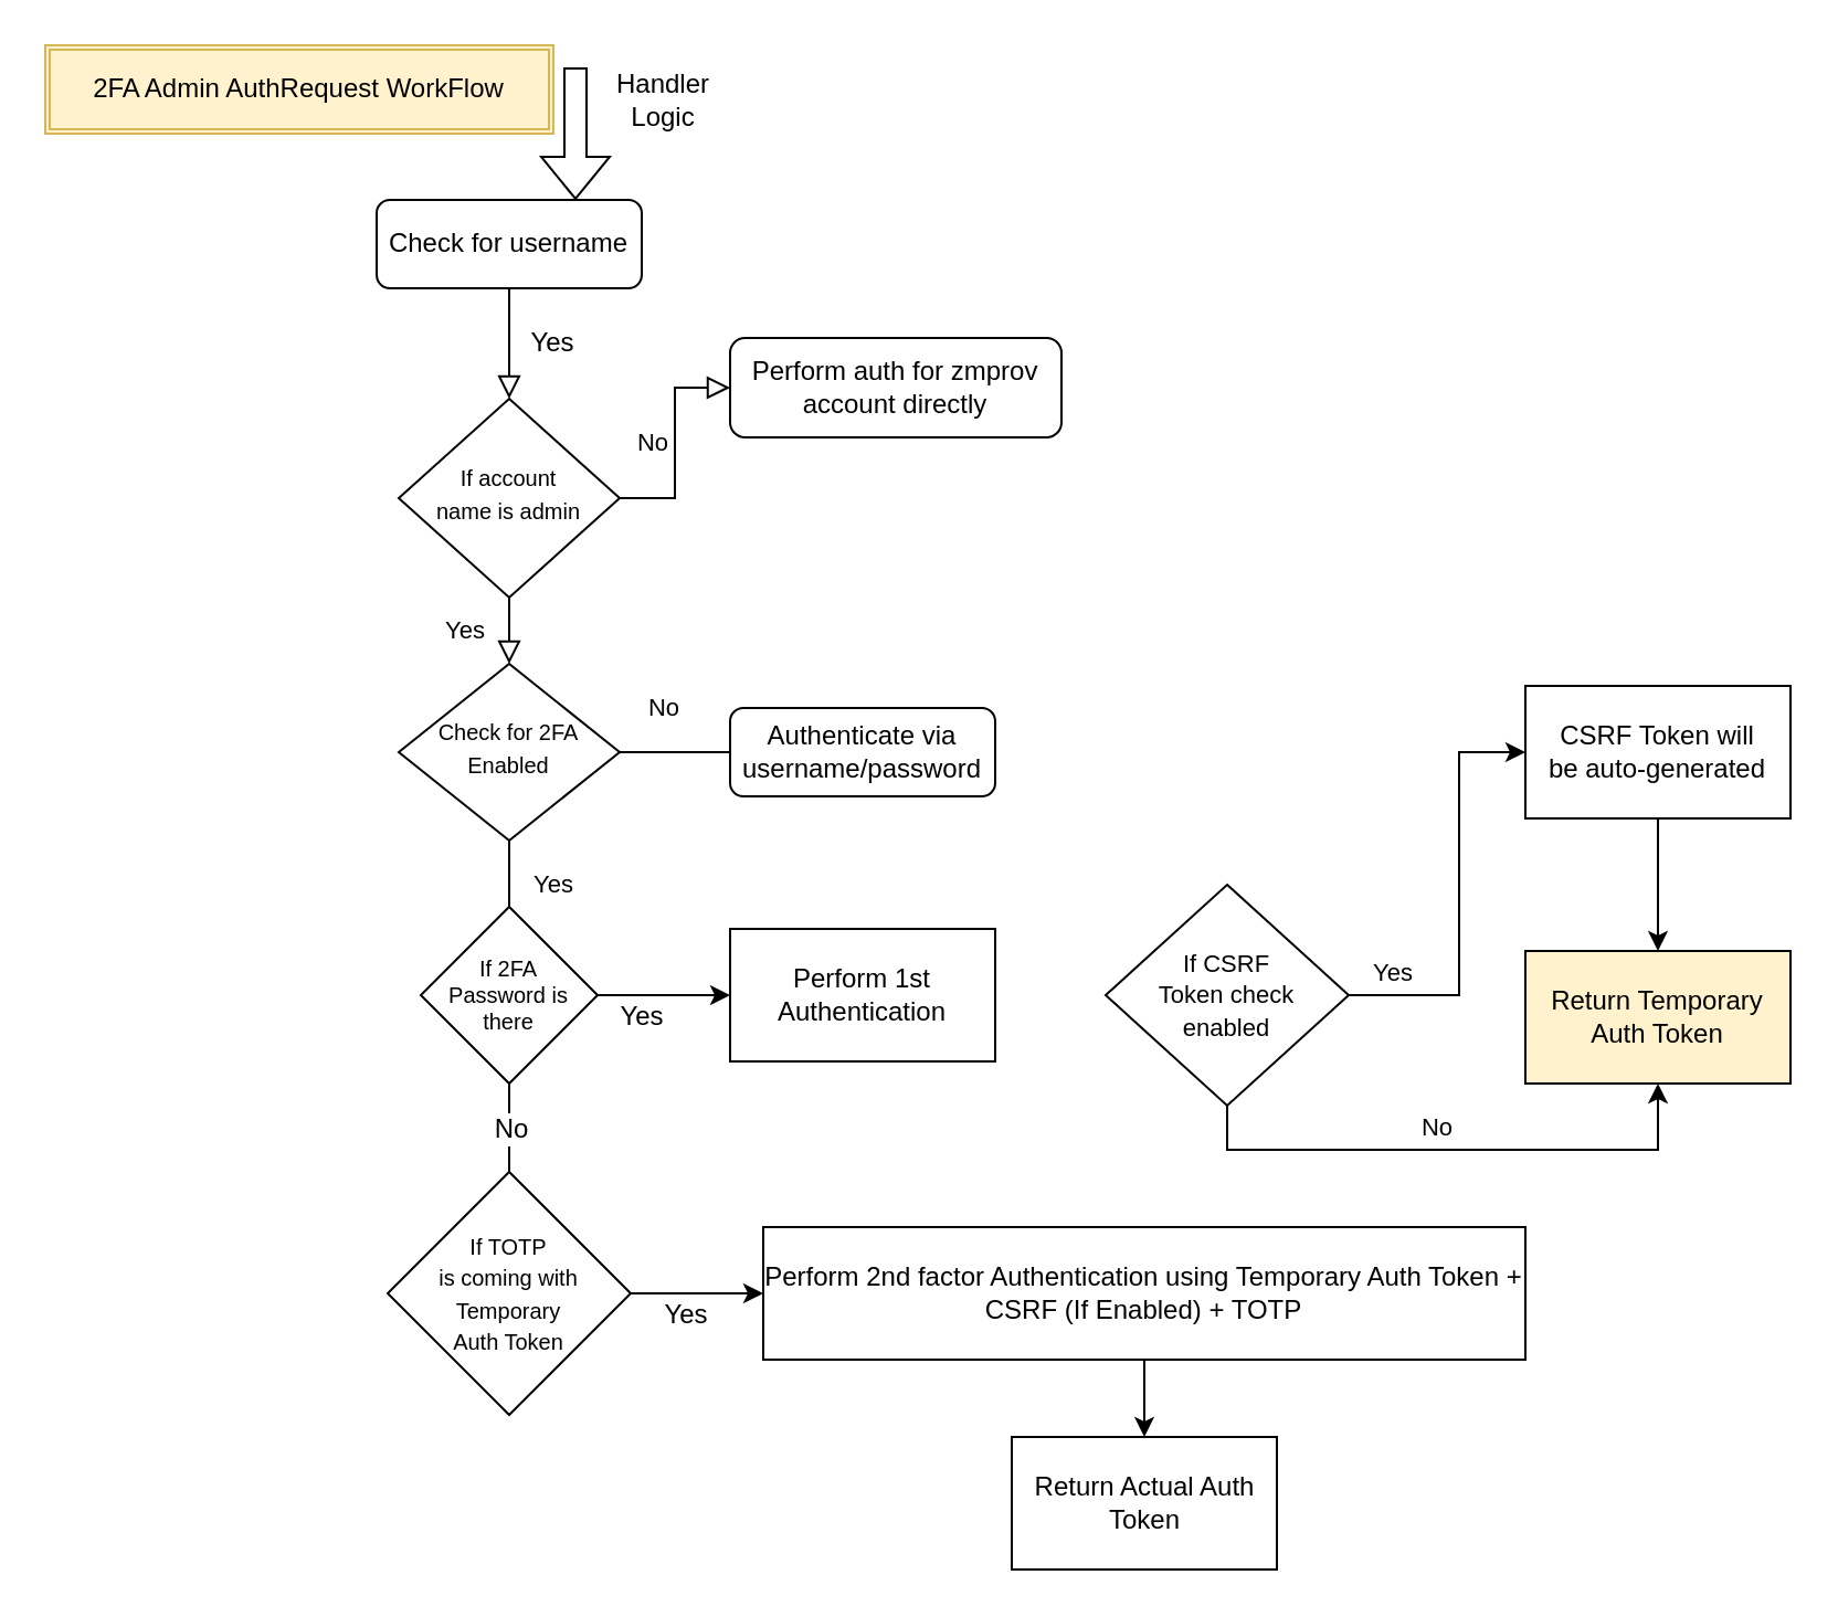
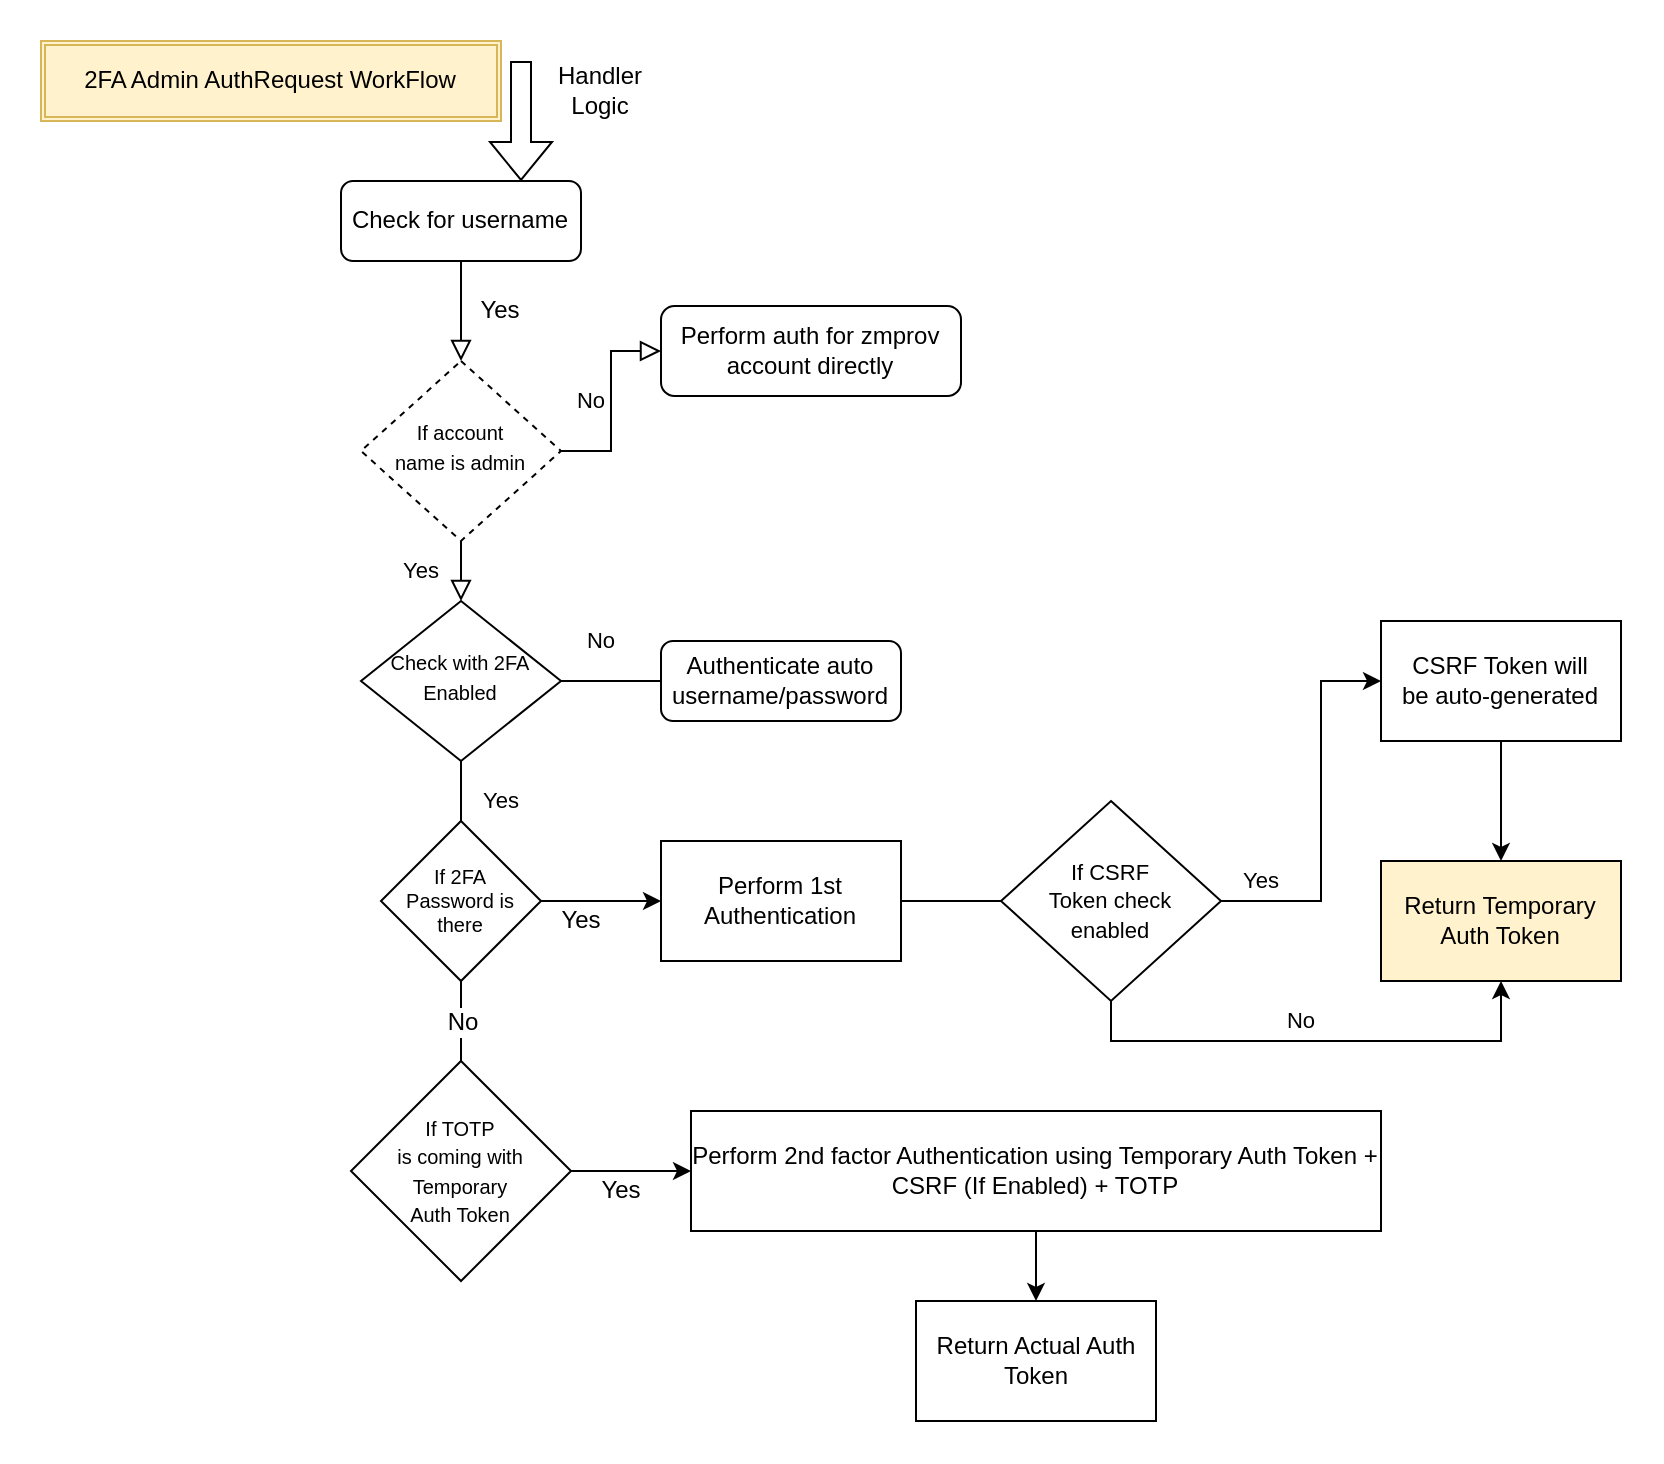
  <mxCell id="0" />
  <mxCell id="1" parent="0" />
  <mxCell id="2" value="" style="rounded=0;html=1;jettySize=auto;orthogonalLoop=1;fontSize=11;endArrow=block;endFill=0;endSize=8;strokeWidth=1;shadow=0;labelBackgroundColor=none;edgeStyle=orthogonalEdgeStyle;" parent="1" source="3" target="6" edge="1"><mxGeometry relative="1" as="geometry" /></mxCell>
  <mxCell id="3" value="Check for username" style="rounded=1;whiteSpace=wrap;html=1;fontSize=12;glass=0;strokeWidth=1;shadow=0;" parent="1" vertex="1"><mxGeometry x="170" y="90" width="120" height="40" as="geometry" /></mxCell>
  <mxCell id="4" value="Yes" style="rounded=0;html=1;jettySize=auto;orthogonalLoop=1;fontSize=11;endArrow=block;endFill=0;endSize=8;strokeWidth=1;shadow=0;labelBackgroundColor=none;edgeStyle=orthogonalEdgeStyle;" parent="1" source="6" target="10" edge="1"><mxGeometry y="20" relative="1" as="geometry"><mxPoint as="offset" /></mxGeometry></mxCell>
  <mxCell id="5" value="No" style="edgeStyle=orthogonalEdgeStyle;rounded=0;html=1;jettySize=auto;orthogonalLoop=1;fontSize=11;endArrow=block;endFill=0;endSize=8;strokeWidth=1;shadow=0;labelBackgroundColor=none;" parent="1" source="6" target="7" edge="1"><mxGeometry y="10" relative="1" as="geometry"><mxPoint as="offset" /></mxGeometry></mxCell>
- <mxCell id="6" value="&lt;font style=&quot;font-size: 10px&quot;&gt;If account &lt;br&gt;name is admin&lt;/font&gt;" style="rhombus;whiteSpace=wrap;html=1;shadow=0;fontFamily=Helvetica;fontSize=12;align=center;strokeWidth=1;spacing=6;spacingTop=-4;" parent="1" vertex="1"><mxGeometry x="180" y="180" width="100" height="90" as="geometry" /></mxCell>
+ <mxCell id="6" value="&lt;font style=&quot;font-size: 10px&quot;&gt;If account &lt;br&gt;name is admin&lt;/font&gt;" style="rhombus;whiteSpace=wrap;html=1;shadow=0;fontFamily=Helvetica;fontSize=12;align=center;strokeWidth=1;spacing=6;spacingTop=-4;dashed=1;" parent="1" vertex="1"><mxGeometry x="180" y="180" width="100" height="90" as="geometry" /></mxCell>
  <mxCell id="7" value="Perform auth for zmprov account directly" style="rounded=1;whiteSpace=wrap;html=1;fontSize=12;glass=0;strokeWidth=1;shadow=0;" parent="1" vertex="1"><mxGeometry x="330" y="152.5" width="150" height="45" as="geometry" /></mxCell>
  <mxCell id="8" value="Yes" style="rounded=0;html=1;jettySize=auto;orthogonalLoop=1;fontSize=11;endArrow=block;endFill=0;endSize=8;strokeWidth=1;shadow=0;labelBackgroundColor=none;edgeStyle=orthogonalEdgeStyle;" parent="1" source="10" edge="1"><mxGeometry x="-0.333" y="20" relative="1" as="geometry"><mxPoint as="offset" /><mxPoint x="230" y="440" as="targetPoint" /></mxGeometry></mxCell>
  <mxCell id="9" value="No" style="edgeStyle=orthogonalEdgeStyle;rounded=0;html=1;jettySize=auto;orthogonalLoop=1;fontSize=11;endArrow=none;endFill=0;endSize=8;strokeWidth=1;shadow=0;labelBackgroundColor=none;" parent="1" source="10" target="11" edge="1"><mxGeometry x="-0.2" y="20" relative="1" as="geometry"><mxPoint as="offset" /></mxGeometry></mxCell>
- <mxCell id="10" value="&lt;span style=&quot;font-size: 10px&quot;&gt;Check for 2FA Enabled&lt;/span&gt;" style="rhombus;whiteSpace=wrap;html=1;shadow=0;fontFamily=Helvetica;fontSize=12;align=center;strokeWidth=1;spacing=6;spacingTop=-4;" parent="1" vertex="1"><mxGeometry x="180" y="300" width="100" height="80" as="geometry" /></mxCell>
- <mxCell id="11" value="Authenticate via username/password" style="rounded=1;whiteSpace=wrap;html=1;fontSize=12;glass=0;strokeWidth=1;shadow=0;" parent="1" vertex="1"><mxGeometry x="330" y="320" width="120" height="40" as="geometry" /></mxCell>
+ <mxCell id="10" value="&lt;span style=&quot;font-size: 10px&quot;&gt;Check with 2FA Enabled&lt;/span&gt;" style="rhombus;whiteSpace=wrap;html=1;shadow=0;fontFamily=Helvetica;fontSize=12;align=center;strokeWidth=1;spacing=6;spacingTop=-4;" parent="1" vertex="1"><mxGeometry x="180" y="300" width="100" height="80" as="geometry" /></mxCell>
+ <mxCell id="11" value="Authenticate auto username/password" style="rounded=1;whiteSpace=wrap;html=1;fontSize=12;glass=0;strokeWidth=1;shadow=0;" parent="1" vertex="1"><mxGeometry x="330" y="320" width="120" height="40" as="geometry" /></mxCell>
  <mxCell id="12" value="2FA Admin AuthRequest WorkFlow" style="shape=ext;double=1;rounded=0;whiteSpace=wrap;html=1;fillColor=#fff2cc;strokeColor=#d6b656;" vertex="1" parent="1"><mxGeometry x="20" y="20" width="230" height="40" as="geometry" /></mxCell>
  <mxCell id="13" value="Yes" style="text;html=1;strokeColor=none;fillColor=none;align=center;verticalAlign=middle;whiteSpace=wrap;rounded=0;" vertex="1" parent="1"><mxGeometry x="220" y="140" width="60" height="30" as="geometry" /></mxCell>
  <mxCell id="14" value="" style="shape=flexArrow;endArrow=classic;html=1;rounded=0;" edge="1" parent="1"><mxGeometry width="50" height="50" relative="1" as="geometry"><mxPoint x="260" y="30" as="sourcePoint" /><mxPoint x="260" y="90" as="targetPoint" /></mxGeometry></mxCell>
  <mxCell id="15" value="Handler Logic" style="text;html=1;strokeColor=none;fillColor=none;align=center;verticalAlign=middle;whiteSpace=wrap;rounded=0;" vertex="1" parent="1"><mxGeometry x="270" y="30" width="60" height="30" as="geometry" /></mxCell>
  <mxCell id="16" value="" style="edgeStyle=orthogonalEdgeStyle;rounded=0;orthogonalLoop=1;jettySize=auto;html=1;fontSize=10;" edge="1" parent="1" source="19" target="20"><mxGeometry relative="1" as="geometry" /></mxCell>
  <mxCell id="17" value="" style="edgeStyle=orthogonalEdgeStyle;rounded=0;orthogonalLoop=1;jettySize=auto;html=1;fontSize=12;" edge="1" parent="1" source="19"><mxGeometry relative="1" as="geometry"><mxPoint x="230" y="570" as="targetPoint" /></mxGeometry></mxCell>
  <mxCell id="18" value="No" style="edgeLabel;html=1;align=center;verticalAlign=middle;resizable=0;points=[];fontSize=12;" vertex="1" connectable="0" parent="17"><mxGeometry x="-0.222" y="3" relative="1" as="geometry"><mxPoint x="-3" y="-11" as="offset" /></mxGeometry></mxCell>
  <mxCell id="19" value="If 2FA&lt;br&gt;Password is there" style="rhombus;whiteSpace=wrap;html=1;fontSize=10;" vertex="1" parent="1"><mxGeometry x="190" y="410" width="80" height="80" as="geometry" /></mxCell>
  <mxCell id="20" value="&lt;font style=&quot;font-size: 12px&quot;&gt;Perform 1st&lt;br&gt;Authentication&lt;/font&gt;" style="whiteSpace=wrap;html=1;fontSize=10;" vertex="1" parent="1"><mxGeometry x="330" y="420" width="120" height="60" as="geometry" /></mxCell>
  <mxCell id="21" value="Yes" style="text;html=1;align=center;verticalAlign=middle;resizable=0;points=[];autosize=1;strokeColor=none;fillColor=none;fontSize=12;" vertex="1" parent="1"><mxGeometry x="270" y="450" width="40" height="20" as="geometry" /></mxCell>
  <mxCell id="22" value="" style="edgeStyle=orthogonalEdgeStyle;rounded=0;orthogonalLoop=1;jettySize=auto;html=1;fontSize=12;" edge="1" parent="1" source="23" target="25"><mxGeometry relative="1" as="geometry" /></mxCell>
  <mxCell id="23" value="&lt;span style=&quot;font-size: 10px&quot;&gt;If TOTP &lt;br&gt;is coming with Temporary &lt;br&gt;Auth Token&lt;/span&gt;" style="rhombus;whiteSpace=wrap;html=1;fontSize=12;" vertex="1" parent="1"><mxGeometry x="175" y="530" width="110" height="110" as="geometry" /></mxCell>
  <mxCell id="24" value="" style="edgeStyle=orthogonalEdgeStyle;rounded=0;orthogonalLoop=1;jettySize=auto;html=1;fontSize=12;" edge="1" parent="1" source="25" target="28"><mxGeometry relative="1" as="geometry" /></mxCell>
  <mxCell id="25" value="Perform 2nd factor Authentication using Temporary Auth Token + CSRF (If Enabled) + TOTP" style="whiteSpace=wrap;html=1;" vertex="1" parent="1"><mxGeometry x="345" y="555" width="345" height="60" as="geometry" /></mxCell>
  <mxCell id="26" value="Yes" style="text;html=1;align=center;verticalAlign=middle;resizable=0;points=[];autosize=1;strokeColor=none;fillColor=none;fontSize=12;" vertex="1" parent="1"><mxGeometry x="290" y="585" width="40" height="20" as="geometry" /></mxCell>
  <mxCell id="27" value="&lt;font style=&quot;font-size: 12px&quot;&gt;Return Temporary Auth Token&lt;/font&gt;" style="whiteSpace=wrap;html=1;fontSize=10;fillColor=#fff2cc;" vertex="1" parent="1"><mxGeometry x="690" y="430" width="120" height="60" as="geometry" /></mxCell>
  <mxCell id="28" value="Return Actual Auth Token" style="whiteSpace=wrap;html=1;" vertex="1" parent="1"><mxGeometry x="457.5" y="650" width="120" height="60" as="geometry" /></mxCell>
  <mxCell id="29" value="" style="edgeStyle=orthogonalEdgeStyle;rounded=0;orthogonalLoop=1;jettySize=auto;html=1;fontSize=11;" edge="1" parent="1" source="33" target="31"><mxGeometry relative="1" as="geometry"><Array as="points"><mxPoint x="660" y="450" /><mxPoint x="660" y="340" /></Array></mxGeometry></mxCell>
  <mxCell id="30" value="" style="edgeStyle=orthogonalEdgeStyle;rounded=0;orthogonalLoop=1;jettySize=auto;html=1;fontSize=11;" edge="1" parent="1" source="31" target="27"><mxGeometry relative="1" as="geometry" /></mxCell>
  <mxCell id="31" value="CSRF Token will&lt;br&gt;be auto-generated" style="whiteSpace=wrap;html=1;" vertex="1" parent="1"><mxGeometry x="690" y="310" width="120" height="60" as="geometry" /></mxCell>
  <mxCell id="32" value="" style="edgeStyle=orthogonalEdgeStyle;rounded=0;orthogonalLoop=1;jettySize=auto;html=1;fontSize=11;" edge="1" parent="1" source="33"><mxGeometry relative="1" as="geometry"><mxPoint x="750" y="490" as="targetPoint" /><Array as="points"><mxPoint x="555" y="520" /><mxPoint x="750" y="520" /></Array></mxGeometry></mxCell>
  <mxCell id="33" value="&lt;font style=&quot;font-size: 11px&quot;&gt;If CSRF &lt;br&gt;Token check&lt;br&gt;enabled&lt;/font&gt;" style="rhombus;whiteSpace=wrap;html=1;fontSize=12;" vertex="1" parent="1"><mxGeometry x="500" y="400" width="110" height="100" as="geometry" /></mxCell>
+ <mxCell id="34" value="" style="edgeStyle=orthogonalEdgeStyle;rounded=0;orthogonalLoop=1;jettySize=auto;html=1;fontSize=12;endArrow=none;" edge="1" parent="1" source="20" target="33"><mxGeometry relative="1" as="geometry"><mxPoint x="450" y="450" as="sourcePoint" /><mxPoint x="700" y="460" as="targetPoint" /></mxGeometry></mxCell>
  <mxCell id="35" value="Yes" style="text;html=1;align=center;verticalAlign=middle;resizable=0;points=[];autosize=1;strokeColor=none;fillColor=none;fontSize=11;" vertex="1" parent="1"><mxGeometry x="615" y="430" width="30" height="20" as="geometry" /></mxCell>
  <mxCell id="36" value="No" style="text;html=1;align=center;verticalAlign=middle;resizable=0;points=[];autosize=1;strokeColor=none;fillColor=none;fontSize=11;" vertex="1" parent="1"><mxGeometry x="635" y="500" width="30" height="20" as="geometry" /></mxCell>
